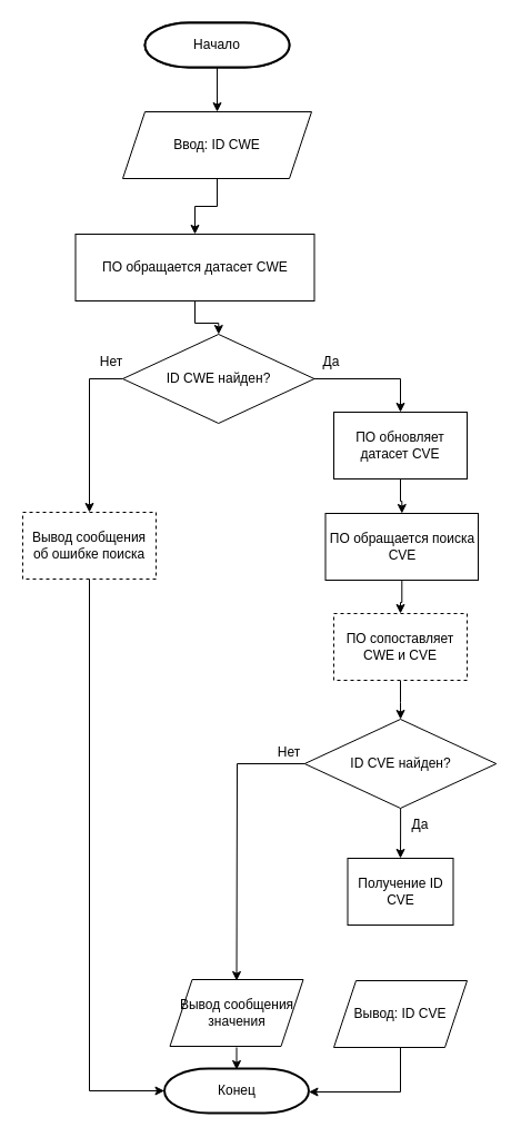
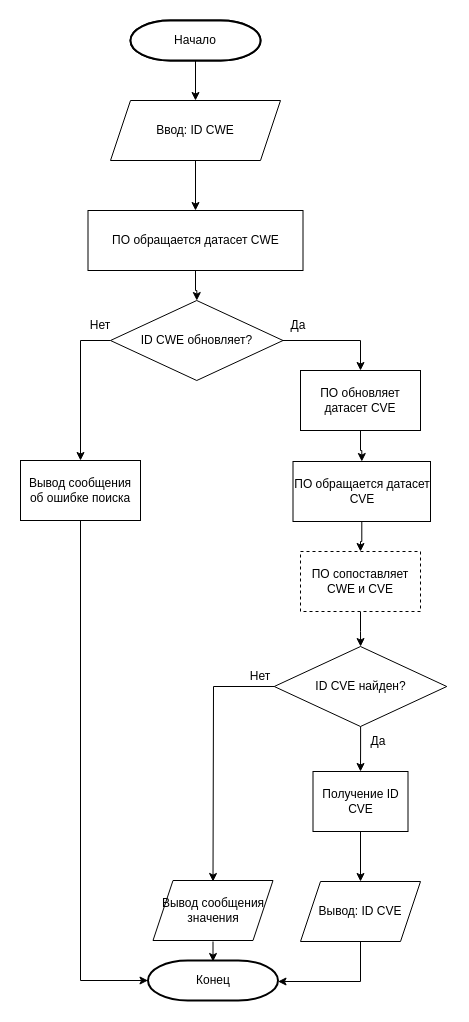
  <mxCell id="0" />
  <mxCell id="1" parent="0" />
  <mxCell id="2" value="Начало" style="strokeWidth=2;html=1;shape=mxgraph.flowchart.terminator;whiteSpace=wrap;" parent="1" vertex="1"><mxGeometry x="130" y="20" width="130" height="40" as="geometry" /></mxCell>
  <mxCell id="3" value="" style="edgeStyle=orthogonalEdgeStyle;rounded=0;orthogonalLoop=1;jettySize=auto;html=1;" edge="1" parent="1" source="4" target="7"><mxGeometry relative="1" as="geometry" /></mxCell>
  <mxCell id="4" value="Начало" style="strokeWidth=2;html=1;shape=mxgraph.flowchart.terminator;whiteSpace=wrap;" vertex="1" parent="1"><mxGeometry x="130" y="20" width="130" height="40" as="geometry" /></mxCell>
  <mxCell id="5" value="Конец" style="strokeWidth=2;html=1;shape=mxgraph.flowchart.terminator;whiteSpace=wrap;" vertex="1" parent="1"><mxGeometry x="147.5" y="960" width="130" height="40" as="geometry" /></mxCell>
  <mxCell id="6" value="" style="edgeStyle=orthogonalEdgeStyle;rounded=0;orthogonalLoop=1;jettySize=auto;html=1;" edge="1" parent="1" source="7" target="11"><mxGeometry relative="1" as="geometry" /></mxCell>
  <mxCell id="7" value="Ввод: ID CWE" style="shape=parallelogram;perimeter=parallelogramPerimeter;whiteSpace=wrap;html=1;fixedSize=1;" vertex="1" parent="1"><mxGeometry x="110" y="100" width="170" height="60" as="geometry" /></mxCell>
  <mxCell id="8" value="" style="edgeStyle=orthogonalEdgeStyle;rounded=0;orthogonalLoop=1;jettySize=auto;html=1;" edge="1" parent="1"><mxGeometry relative="1" as="geometry"><mxPoint x="212.5" y="941" as="sourcePoint" /><mxPoint x="212.5" y="961" as="targetPoint" /></mxGeometry></mxCell>
  <mxCell id="9" value="Вывод сообщения значения" style="shape=parallelogram;perimeter=parallelogramPerimeter;whiteSpace=wrap;html=1;fixedSize=1;" vertex="1" parent="1"><mxGeometry x="152.5" y="880" width="120" height="60" as="geometry" /></mxCell>
  <mxCell id="10" value="" style="edgeStyle=orthogonalEdgeStyle;rounded=0;orthogonalLoop=1;jettySize=auto;html=1;" edge="1" parent="1" source="11" target="13"><mxGeometry relative="1" as="geometry" /></mxCell>
- <mxCell id="11" value="ПО обращается датасет CWE" style="rounded=0;whiteSpace=wrap;html=1;" vertex="1" parent="1"><mxGeometry x="67.5" y="210" width="215" height="60" as="geometry" /></mxCell>
+ <mxCell id="11" value="ПО обращается датасет CWE" style="rounded=0;whiteSpace=wrap;html=1;" vertex="1" parent="1"><mxGeometry x="87.5" y="210" width="215" height="60" as="geometry" /></mxCell>
  <mxCell id="12" style="edgeStyle=orthogonalEdgeStyle;rounded=0;orthogonalLoop=1;jettySize=auto;html=1;exitX=0;exitY=0.5;exitDx=0;exitDy=0;entryX=0.5;entryY=0;entryDx=0;entryDy=0;" edge="1" parent="1" source="13" target="14"><mxGeometry relative="1" as="geometry" /></mxCell>
- <mxCell id="13" value="ID CWE найден?" style="rhombus;whiteSpace=wrap;html=1;" vertex="1" parent="1"><mxGeometry x="110" y="300" width="172.5" height="80" as="geometry" /></mxCell>
- <mxCell id="14" value="Вывод сообщения об ошибке поиска" style="rounded=0;whiteSpace=wrap;html=1;dashed=1;" vertex="1" parent="1"><mxGeometry x="20" y="460" width="120" height="60" as="geometry" /></mxCell>
+ <mxCell id="13" value="ID CWE обновляет?" style="rhombus;whiteSpace=wrap;html=1;" vertex="1" parent="1"><mxGeometry x="110" y="300" width="172.5" height="80" as="geometry" /></mxCell>
+ <mxCell id="14" value="Вывод сообщения об ошибке поиска" style="rounded=0;whiteSpace=wrap;html=1;" vertex="1" parent="1"><mxGeometry x="20" y="460" width="120" height="60" as="geometry" /></mxCell>
  <mxCell id="15" value="" style="edgeStyle=orthogonalEdgeStyle;rounded=0;orthogonalLoop=1;jettySize=auto;html=1;" edge="1" parent="1" source="16" target="27"><mxGeometry relative="1" as="geometry" /></mxCell>
  <mxCell id="16" value="ПО сопоставляет CWE и CVE" style="rounded=0;whiteSpace=wrap;html=1;dashed=1;" vertex="1" parent="1"><mxGeometry x="300" y="551" width="120" height="60" as="geometry" /></mxCell>
+ <mxCell id="17" value="" style="edgeStyle=orthogonalEdgeStyle;rounded=0;orthogonalLoop=1;jettySize=auto;html=1;" edge="1" parent="1" source="18" target="28"><mxGeometry relative="1" as="geometry" /></mxCell>
  <mxCell id="18" value="Получение ID CVE" style="rounded=0;whiteSpace=wrap;html=1;" vertex="1" parent="1"><mxGeometry x="312.5" y="771" width="95" height="60" as="geometry" /></mxCell>
  <mxCell id="19" value="Нет" style="text;html=1;align=center;verticalAlign=middle;whiteSpace=wrap;rounded=0;" vertex="1" parent="1"><mxGeometry x="70" y="310" width="60" height="30" as="geometry" /></mxCell>
  <mxCell id="20" style="edgeStyle=orthogonalEdgeStyle;rounded=0;orthogonalLoop=1;jettySize=auto;html=1;exitX=0.25;exitY=1;exitDx=0;exitDy=0;entryX=0.5;entryY=0;entryDx=0;entryDy=0;" edge="1" parent="1" source="21" target="33"><mxGeometry relative="1" as="geometry"><Array as="points"><mxPoint x="360" y="340" /></Array></mxGeometry></mxCell>
  <mxCell id="21" value="Да" style="text;html=1;align=center;verticalAlign=middle;whiteSpace=wrap;rounded=0;" vertex="1" parent="1"><mxGeometry x="267.5" y="310" width="60" height="30" as="geometry" /></mxCell>
  <mxCell id="22" style="edgeStyle=orthogonalEdgeStyle;rounded=0;orthogonalLoop=1;jettySize=auto;html=1;exitX=0.5;exitY=1;exitDx=0;exitDy=0;entryX=0;entryY=0.5;entryDx=0;entryDy=0;entryPerimeter=0;" edge="1" parent="1" source="14" target="5"><mxGeometry relative="1" as="geometry" /></mxCell>
  <mxCell id="23" value="" style="edgeStyle=orthogonalEdgeStyle;rounded=0;orthogonalLoop=1;jettySize=auto;html=1;" edge="1" parent="1" source="24" target="16"><mxGeometry relative="1" as="geometry" /></mxCell>
- <mxCell id="24" value="ПО обращается поиска CVE" style="rounded=0;whiteSpace=wrap;html=1;" vertex="1" parent="1"><mxGeometry x="292.5" y="461" width="137.5" height="60" as="geometry" /></mxCell>
+ <mxCell id="24" value="ПО обращается датасет CVE" style="rounded=0;whiteSpace=wrap;html=1;" vertex="1" parent="1"><mxGeometry x="292.5" y="461" width="137.5" height="60" as="geometry" /></mxCell>
  <mxCell id="25" value="" style="edgeStyle=orthogonalEdgeStyle;rounded=0;orthogonalLoop=1;jettySize=auto;html=1;" edge="1" parent="1" source="27" target="18"><mxGeometry relative="1" as="geometry" /></mxCell>
  <mxCell id="26" style="edgeStyle=orthogonalEdgeStyle;rounded=0;orthogonalLoop=1;jettySize=auto;html=1;exitX=0;exitY=0.5;exitDx=0;exitDy=0;entryX=0.5;entryY=0;entryDx=0;entryDy=0;" edge="1" parent="1" source="27"><mxGeometry relative="1" as="geometry"><mxPoint x="212.5" y="881" as="targetPoint" /></mxGeometry></mxCell>
  <mxCell id="27" value="ID CVE найден?" style="rhombus;whiteSpace=wrap;html=1;" vertex="1" parent="1"><mxGeometry x="273.75" y="646" width="172.5" height="80" as="geometry" /></mxCell>
  <mxCell id="28" value="Вывод: ID CVE" style="shape=parallelogram;perimeter=parallelogramPerimeter;whiteSpace=wrap;html=1;fixedSize=1;" vertex="1" parent="1"><mxGeometry x="300" y="881" width="120" height="60" as="geometry" /></mxCell>
  <mxCell id="29" style="edgeStyle=orthogonalEdgeStyle;rounded=0;orthogonalLoop=1;jettySize=auto;html=1;entryX=1;entryY=0.5;entryDx=0;entryDy=0;entryPerimeter=0;" edge="1" parent="1" source="28"><mxGeometry relative="1" as="geometry"><Array as="points"><mxPoint x="360" y="981" /></Array><mxPoint x="277.5" y="981" as="targetPoint" /></mxGeometry></mxCell>
  <mxCell id="30" value="Да" style="text;html=1;align=center;verticalAlign=middle;whiteSpace=wrap;rounded=0;" vertex="1" parent="1"><mxGeometry x="347.5" y="726" width="60" height="30" as="geometry" /></mxCell>
  <mxCell id="31" value="Нет" style="text;html=1;align=center;verticalAlign=middle;whiteSpace=wrap;rounded=0;" vertex="1" parent="1"><mxGeometry x="230" y="661" width="60" height="30" as="geometry" /></mxCell>
  <mxCell id="32" value="" style="edgeStyle=orthogonalEdgeStyle;rounded=0;orthogonalLoop=1;jettySize=auto;html=1;" edge="1" parent="1" source="33" target="24"><mxGeometry relative="1" as="geometry" /></mxCell>
  <mxCell id="33" value="ПО обновляет датасет CVE" style="rounded=0;whiteSpace=wrap;html=1;" vertex="1" parent="1"><mxGeometry x="300" y="370" width="120" height="60" as="geometry" /></mxCell>
